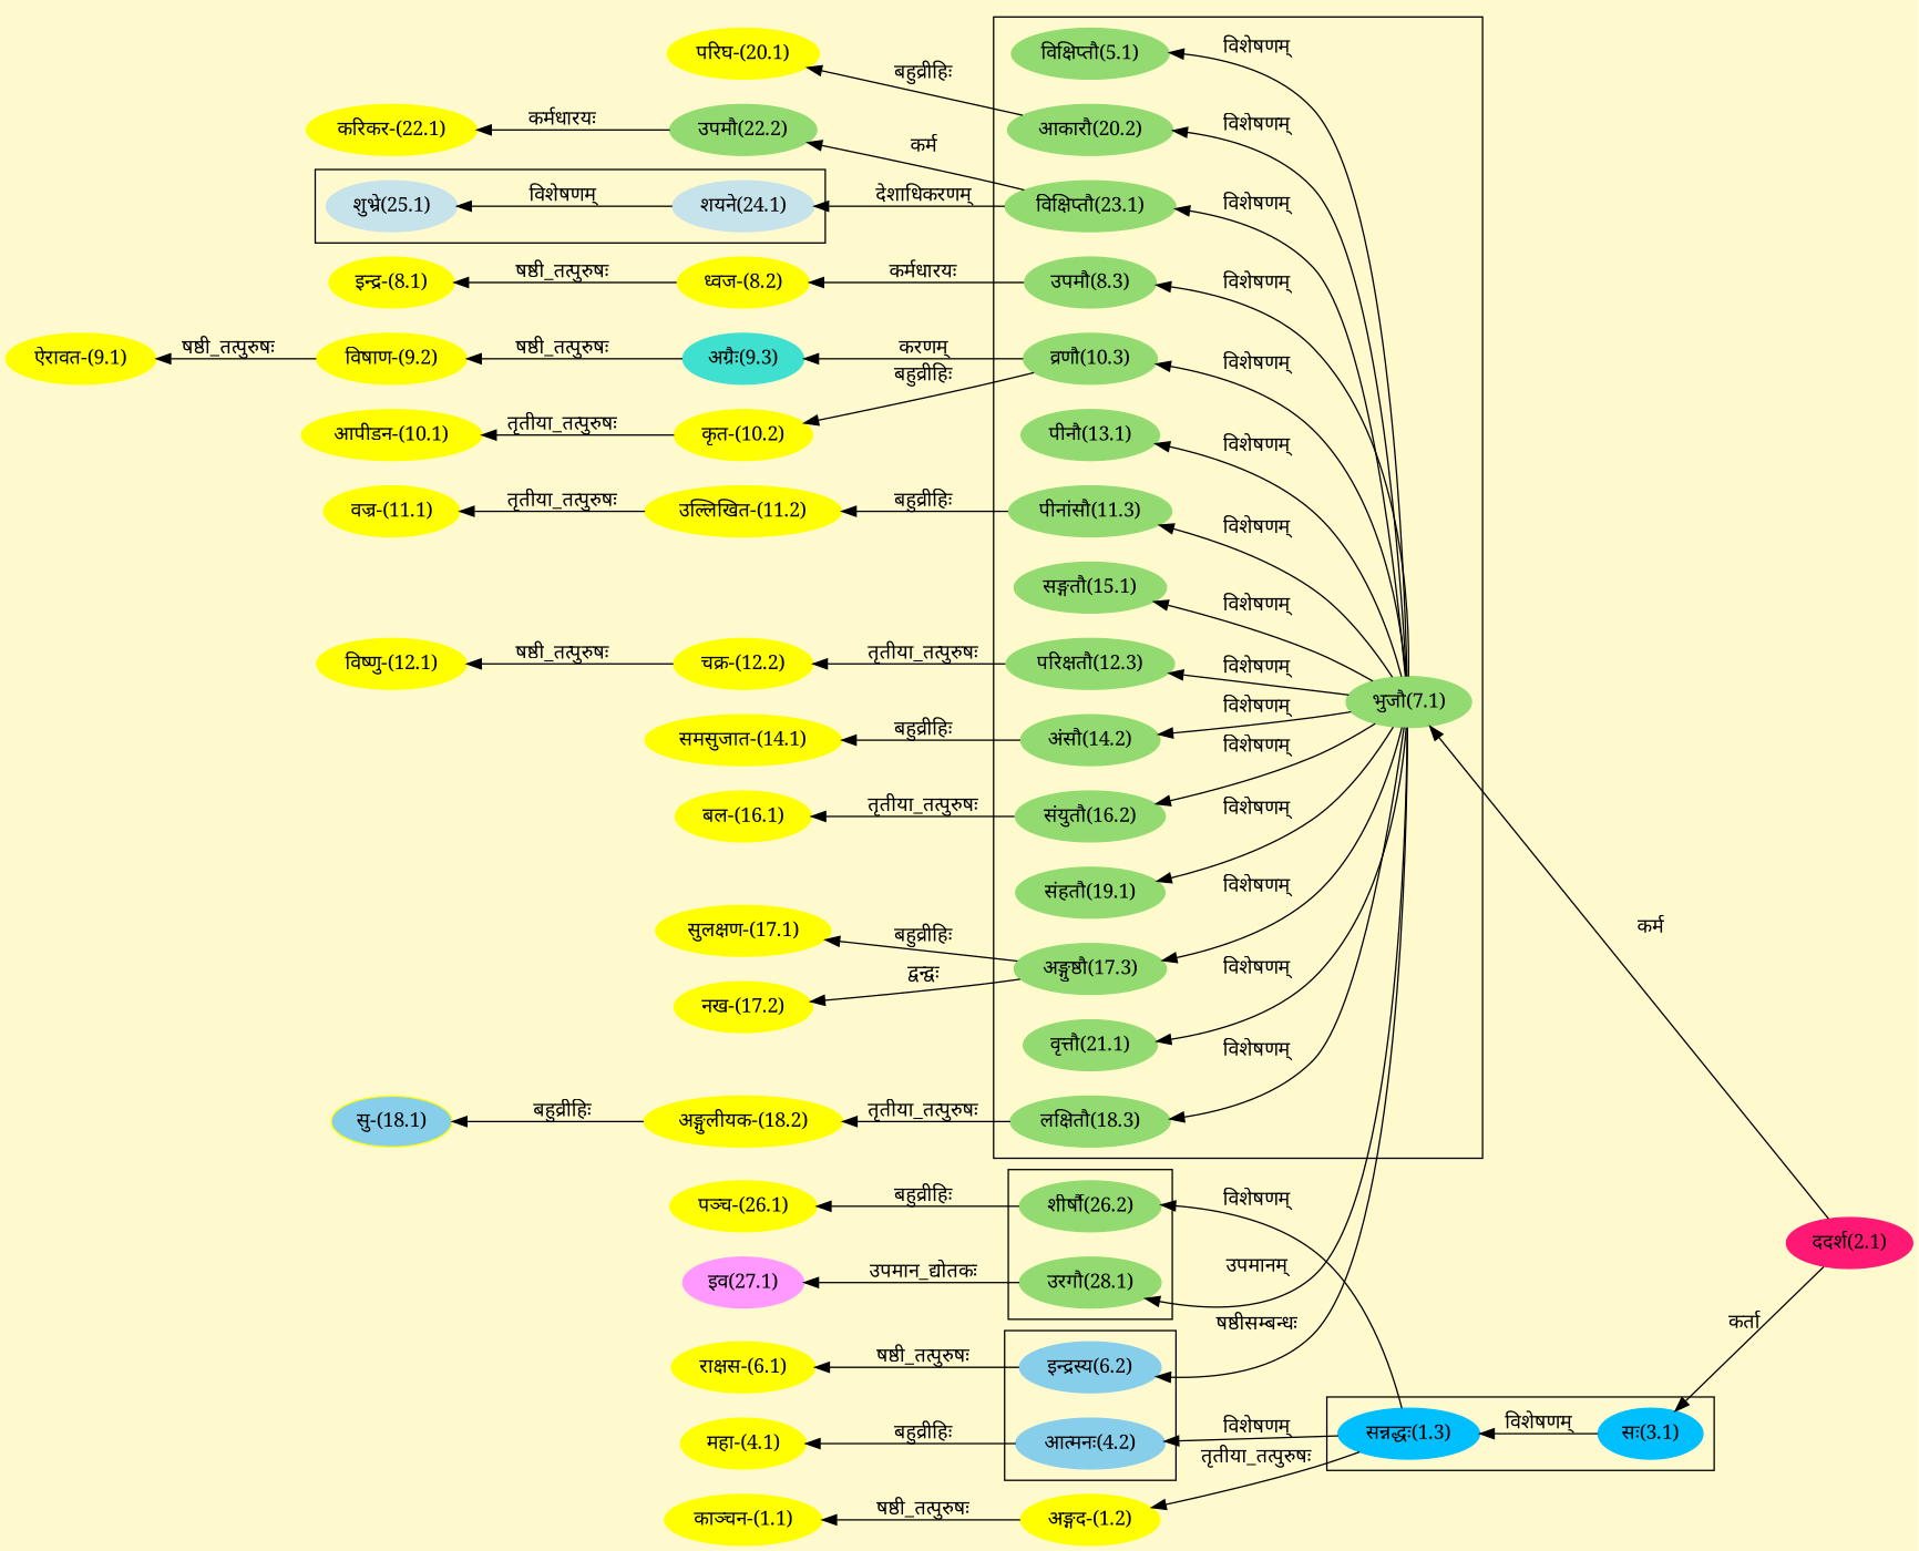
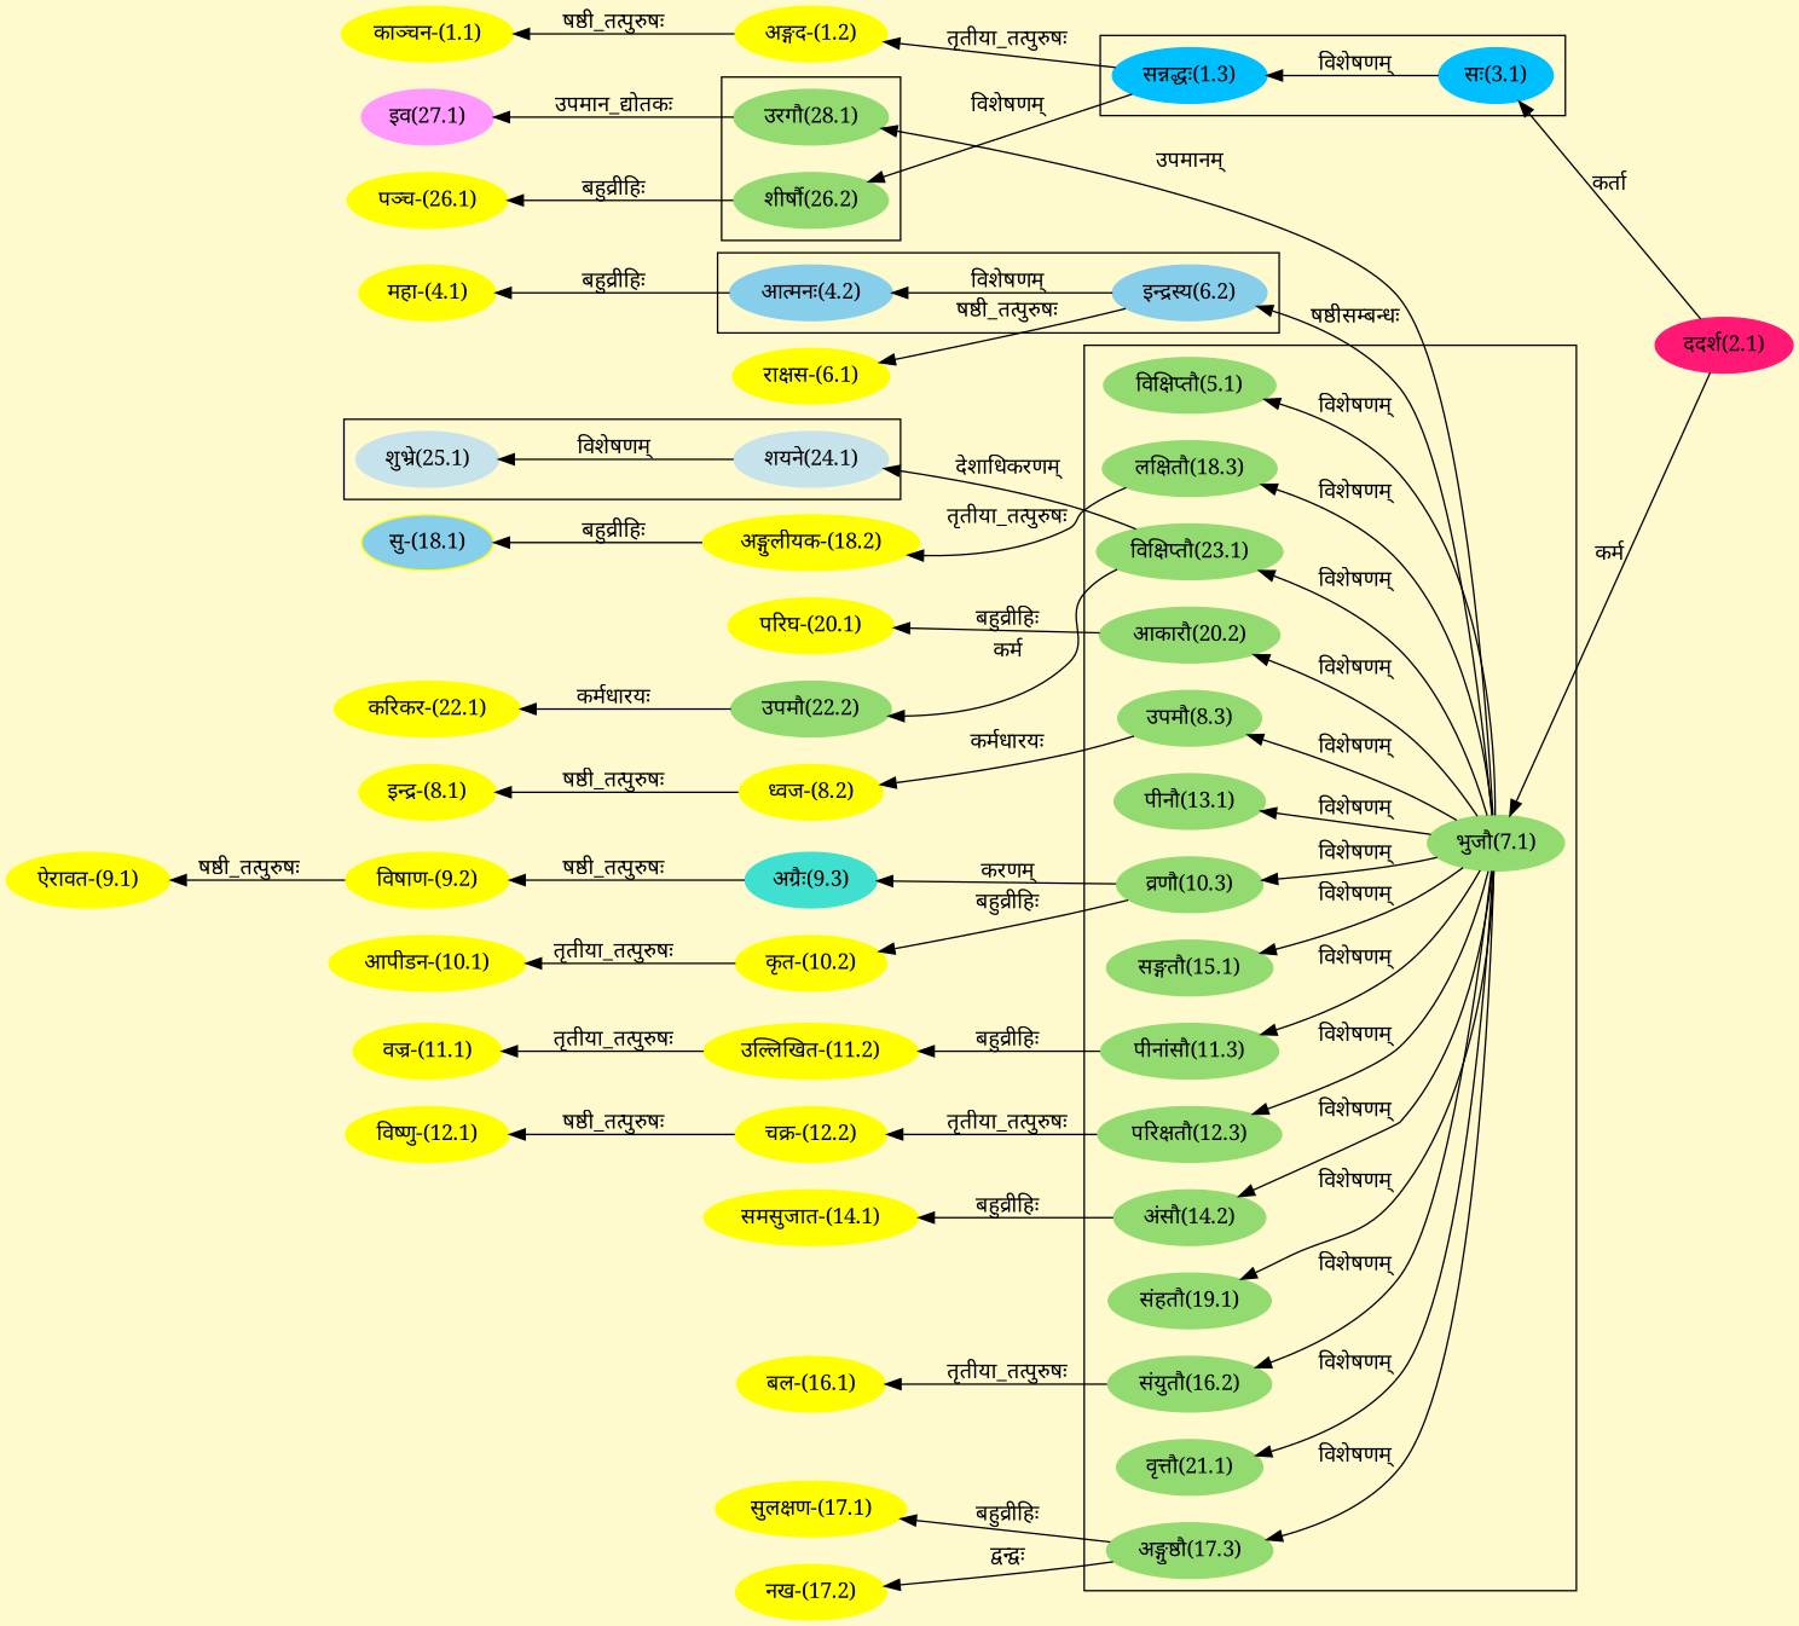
  digraph {
    bgcolor=lemonchiffon1
    compound=true
    fontname="Noto Serif"
    rankdir=LR
    node [color="#FFFF00" fontname="Noto Serif" style=filled]
    edge [dir=back fontname="Noto Serif"]
    n1 [color="#00BFFF" label="सन्नद्धः(1.3)"]
    n2 [color="#00BFFF" label="सः(3.1)"]
    n3 [color="#87CEEB" label="आत्मनः(4.2)"]
    n4 [color="#87CEEB" label="इन्द्रस्य(6.2)"]
    n5 [color="#93DB70" label="विक्षिप्तौ(5.1)"]
    n6 [color="#93DB70" label="भुजौ(7.1)"]
    n7 [color="#93DB70" label="उपमौ(8.3)"]
    n8 [color="#93DB70" label="व्रणौ(10.3)"]
    n9 [color="#93DB70" label="पीनांसौ(11.3)"]
    n10 [color="#93DB70" label="परिक्षतौ(12.3)"]
    n11 [color="#93DB70" label="पीनौ(13.1)"]
    n12 [color="#93DB70" label="अंसौ(14.2)"]
    n13 [color="#93DB70" label="सङ्गतौ(15.1)"]
    n14 [color="#93DB70" label="संयुतौ(16.2)"]
    n15 [color="#93DB70" label="अङ्गुष्ठौ(17.3)"]
    n16 [color="#93DB70" label="लक्षितौ(18.3)"]
    n17 [color="#93DB70" label="संहतौ(19.1)"]
    n18 [color="#93DB70" label="आकारौ(20.2)"]
    n19 [color="#93DB70" label="वृत्तौ(21.1)"]
    n20 [color="#93DB70" label="विक्षिप्तौ(23.1)"]
    n21 [color="#C6E2EB" label="शुभ्रे(25.1)"]
    n22 [color="#C6E2EB" label="शयने(24.1)"]
    n23 [color="#93DB70" label="शीर्षौ(26.2)"]
    n24 [color="#93DB70" label="उरगौ(28.1)"]
    n25 [color="#FF1975" label="ददर्श(2.1)"]
    n26 [label="काञ्चन-(1.1)"]
    n27 [label="अङ्गद-(1.2)"]
    n28 [label="महा-(4.1)"]
    n29 [label="राक्षस-(6.1)"]
    n30 [label="इन्द्र-(8.1)"]
    n31 [label="ध्वज-(8.2)"]
    n32 [label="ऐरावत-(9.1)"]
    n33 [label="विषाण-(9.2)"]
    n34 [color="#40E0D0" label="अग्रैः(9.3)"]
    n35 [label="आपीडन-(10.1)"]
    n36 [label="कृत-(10.2)"]
    n37 [label="वज्र-(11.1)"]
    n38 [label="उल्लिखित-(11.2)"]
    n39 [label="विष्णु-(12.1)"]
    n40 [label="चक्र-(12.2)"]
    n41 [label="समसुजात-(14.1)"]
    n42 [label="बल-(16.1)"]
    n43 [label="सुलक्षण-(17.1)"]
    n44 [label="नख-(17.2)"]
    n45 [fillcolor="#87CEEB" label="सु-(18.1)"]
    n46 [label="अङ्गुलीयक-(18.2)"]
    n47 [label="परिघ-(20.1)"]
    n48 [label="करिकर-(22.1)"]
    n49 [color="#93DB70" label="उपमौ(22.2)"]
    n50 [label="पञ्च-(26.1)"]
    n51 [color="#FF99FF" label="इव(27.1)"]
    subgraph cluster_1 {
      n1
      n2
    }
    subgraph cluster_2 {
      n3
      n4
    }
    subgraph cluster_3 {
      n5
      n6
      n7
      n8
      n9
      n10
      n11
      n12
      n13
      n14
      n15
      n16
      n17
      n18
      n19
      n20
    }
    subgraph cluster_4 {
      n21
      n22
    }
    subgraph cluster_5 {
      n23
      n24
    }
    n1 -> n2 [label="विशेषणम्"]
    n2 -> n25 [label="कर्ता"]
-   n3 -> n1 [label="विशेषणम्"]
+   n3 -> n4 [label="विशेषणम्"]
    n4 -> n6 [label="षष्ठीसम्बन्धः"]
    n5 -> n6 [label="विशेषणम्"]
    n6 -> n25 [label="कर्म"]
    n7 -> n6 [label="विशेषणम्"]
    n8 -> n6 [label="विशेषणम्"]
    n9 -> n6 [label="विशेषणम्"]
    n10 -> n6 [label="विशेषणम्"]
    n11 -> n6 [label="विशेषणम्"]
    n12 -> n6 [label="विशेषणम्"]
    n13 -> n6 [label="विशेषणम्"]
    n14 -> n6 [label="विशेषणम्"]
    n15 -> n6 [label="विशेषणम्"]
    n16 -> n6 [label="विशेषणम्"]
    n17 -> n6 [label="विशेषणम्"]
    n18 -> n6 [label="विशेषणम्"]
    n19 -> n6 [label="विशेषणम्"]
    n20 -> n6 [label="विशेषणम्"]
    n21 -> n22 [label="विशेषणम्"]
    n22 -> n20 [label="देशाधिकरणम्"]
    n23 -> n1 [label="विशेषणम्"]
    n24 -> n6 [label="उपमानम्"]
    n26 -> n27 [label="षष्ठी_तत्पुरुषः"]
    n27 -> n1 [label="तृतीया_तत्पुरुषः"]
    n28 -> n3 [label="बहुव्रीहिः"]
    n29 -> n4 [label="षष्ठी_तत्पुरुषः"]
    n30 -> n31 [label="षष्ठी_तत्पुरुषः"]
    n31 -> n7 [label="कर्मधारयः"]
    n32 -> n33 [label="षष्ठी_तत्पुरुषः"]
    n33 -> n34 [label="षष्ठी_तत्पुरुषः"]
    n34 -> n8 [label="करणम्"]
    n35 -> n36 [label="तृतीया_तत्पुरुषः"]
    n36 -> n8 [label="बहुव्रीहिः"]
    n37 -> n38 [label="तृतीया_तत्पुरुषः"]
    n38 -> n9 [label="बहुव्रीहिः"]
    n39 -> n40 [label="षष्ठी_तत्पुरुषः"]
    n40 -> n10 [label="तृतीया_तत्पुरुषः"]
    n41 -> n12 [label="बहुव्रीहिः"]
    n42 -> n14 [label="तृतीया_तत्पुरुषः"]
    n43 -> n15 [label="बहुव्रीहिः"]
    n44 -> n15 [label="द्वन्द्वः"]
    n45 -> n46 [label="बहुव्रीहिः"]
    n46 -> n16 [label="तृतीया_तत्पुरुषः"]
    n47 -> n18 [label="बहुव्रीहिः"]
    n48 -> n49 [label="कर्मधारयः"]
    n49 -> n20 [label="कर्म"]
    n50 -> n23 [label="बहुव्रीहिः"]
    n51 -> n24 [label="उपमान_द्योतकः"]
  }
